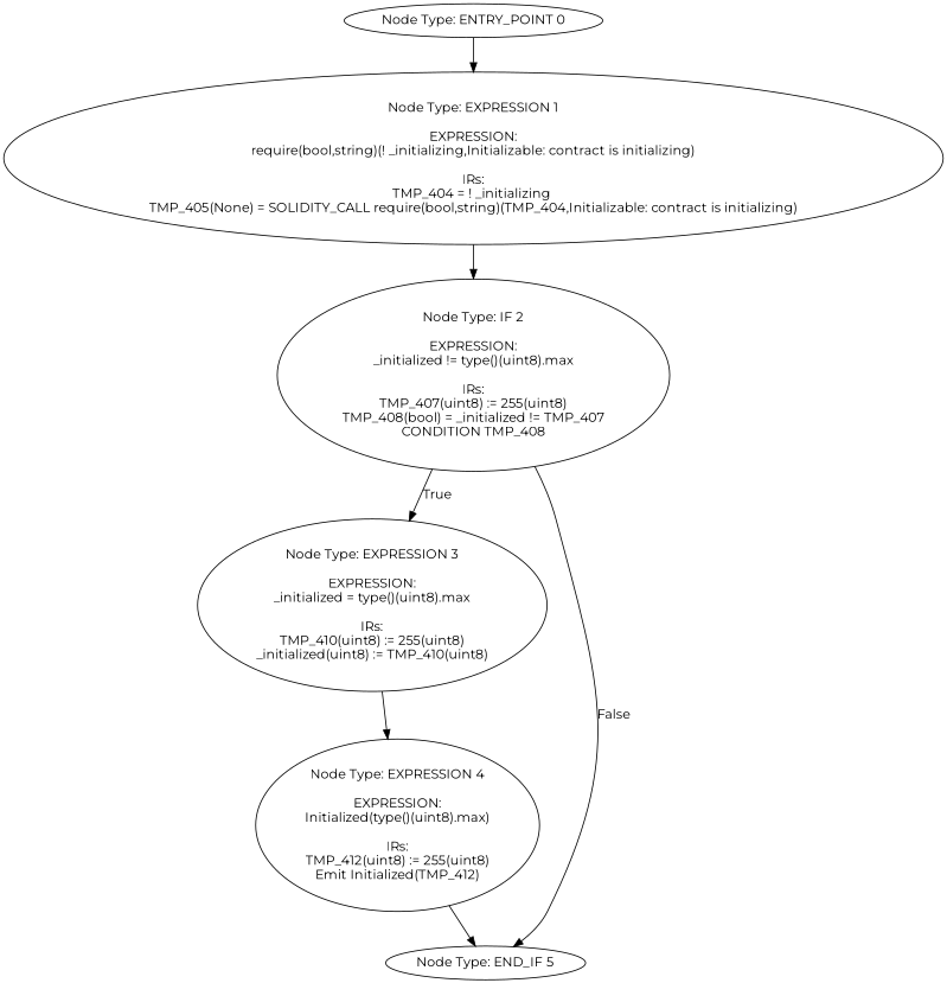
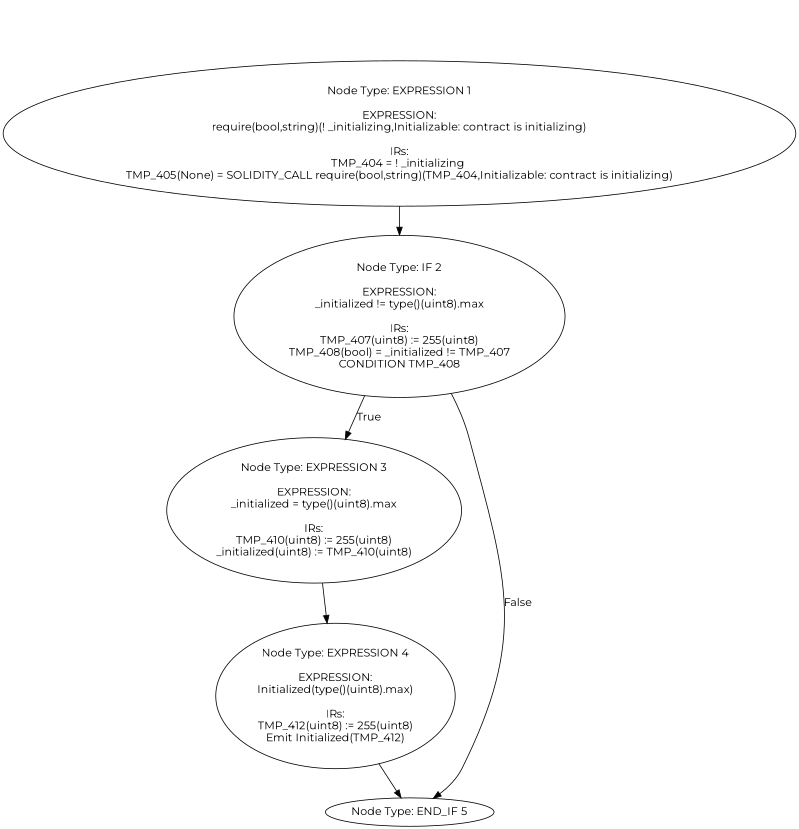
  digraph {
    fontname=Montserrat
    node [fontname=Montserrat]
    edge [fontname=Montserrat]
-   n1 [label="Node Type: ENTRY_POINT 0\n"]
    n2 [label="Node Type: EXPRESSION 1\n\nEXPRESSION:\nrequire(bool,string)(! _initializing,Initializable: contract is initializing)\n\nIRs:\nTMP_404 = ! _initializing \nTMP_405(None) = SOLIDITY_CALL require(bool,string)(TMP_404,Initializable: contract is initializing)"]
    n3 [label="Node Type: IF 2\n\nEXPRESSION:\n_initialized != type()(uint8).max\n\nIRs:\nTMP_407(uint8) := 255(uint8)\nTMP_408(bool) = _initialized != TMP_407\nCONDITION TMP_408"]
    n4 [label="Node Type: EXPRESSION 3\n\nEXPRESSION:\n_initialized = type()(uint8).max\n\nIRs:\nTMP_410(uint8) := 255(uint8)\n_initialized(uint8) := TMP_410(uint8)"]
    n5 [label="Node Type: END_IF 5\n"]
    n6 [label="Node Type: EXPRESSION 4\n\nEXPRESSION:\nInitialized(type()(uint8).max)\n\nIRs:\nTMP_412(uint8) := 255(uint8)\nEmit Initialized(TMP_412)"]
-   n1 -> n2
    n2 -> n3
    n3 -> n4 [label=True]
    n3 -> n5 [label=False]
    n4 -> n6
    n6 -> n5
  }
